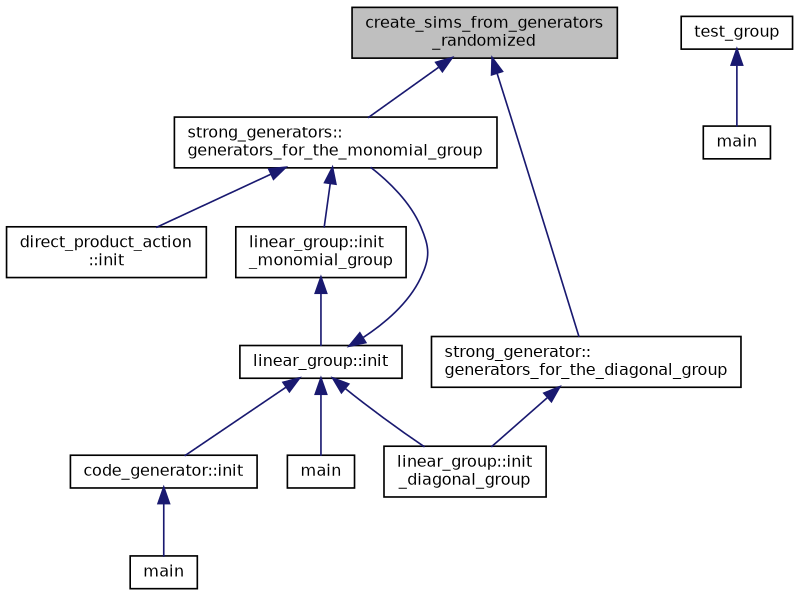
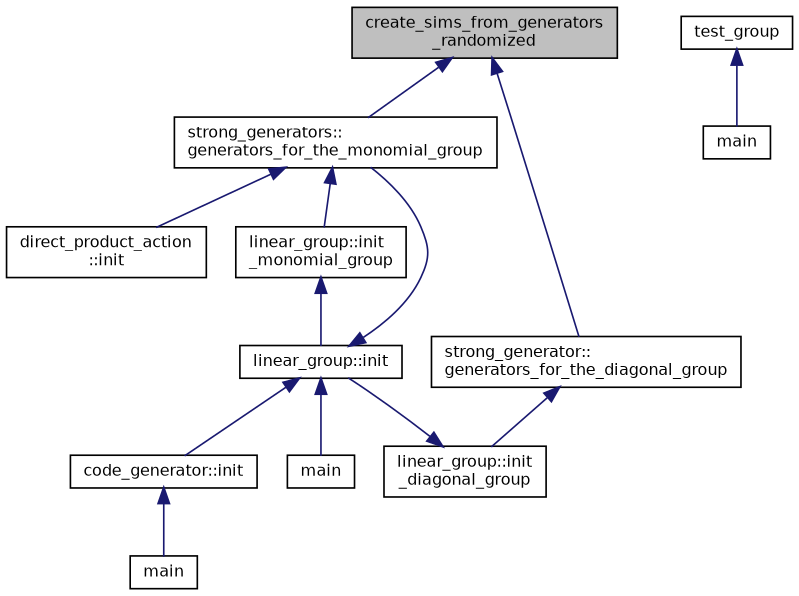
  digraph {
    rankdir=TB
    node [color=black fillcolor=white fontname=Helvetica fontsize=10 shape=record style=filled]
    edge [color=midnightblue dir=back fontname=Helvetica fontsize=10 labelfontname=Helvetica labelfontsize=10 style=solid]
    n1 [fillcolor=grey75 fontcolor=black height=0.2 label="create_sims_from_generators\l_randomized" width=0.4]
    n2 [height=0.2 label="strong_generators::\lgenerators_for_the_monomial_group" width=0.4]
    n3 [height=0.2 label="strong_generator::\lgenerators_for_the_diagonal_group" width=0.4]
    n4 [height=0.2 label="direct_product_action\l::init" width=0.4]
    n5 [height=0.2 label="linear_group::init\l_monomial_group" width=0.4]
    n6 [height=0.2 label="linear_group::init\l_diagonal_group" width=0.4]
    n7 [height=0.2 label="linear_group::init" width=0.4]
    n8 [height=0.2 label="code_generator::init" width=0.4]
    n9 [height=0.2 label=main width=0.4]
    n10 [height=0.2 label=main width=0.4]
    n11 [height=0.2 label=test_group width=0.4]
    n12 [height=0.2 label=main width=0.4]
    n1 -> n2
    n1 -> n3
    n2 -> n4
    n2 -> n5
    n3 -> n6
    n5 -> n7
-   n7 -> n6
+   n6 -> n7
    n7 -> n2
    n7 -> n8
    n7 -> n9
    n8 -> n10
    n11 -> n12
  }
